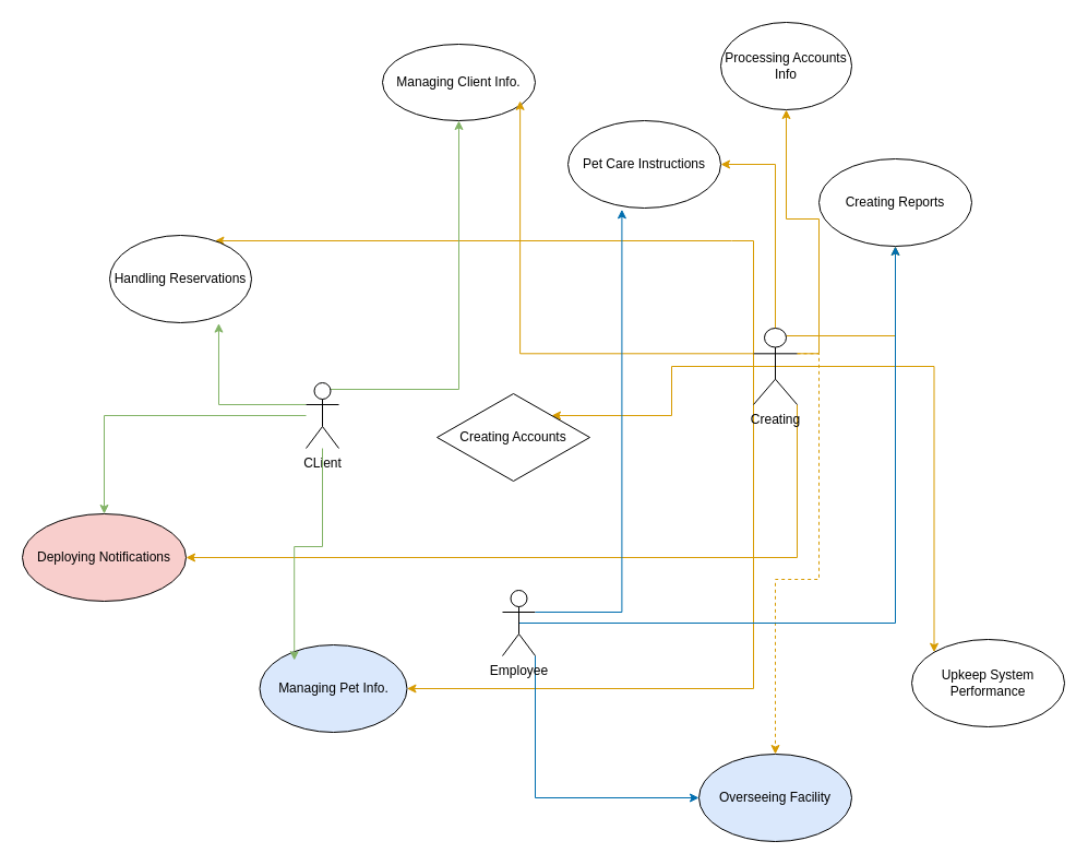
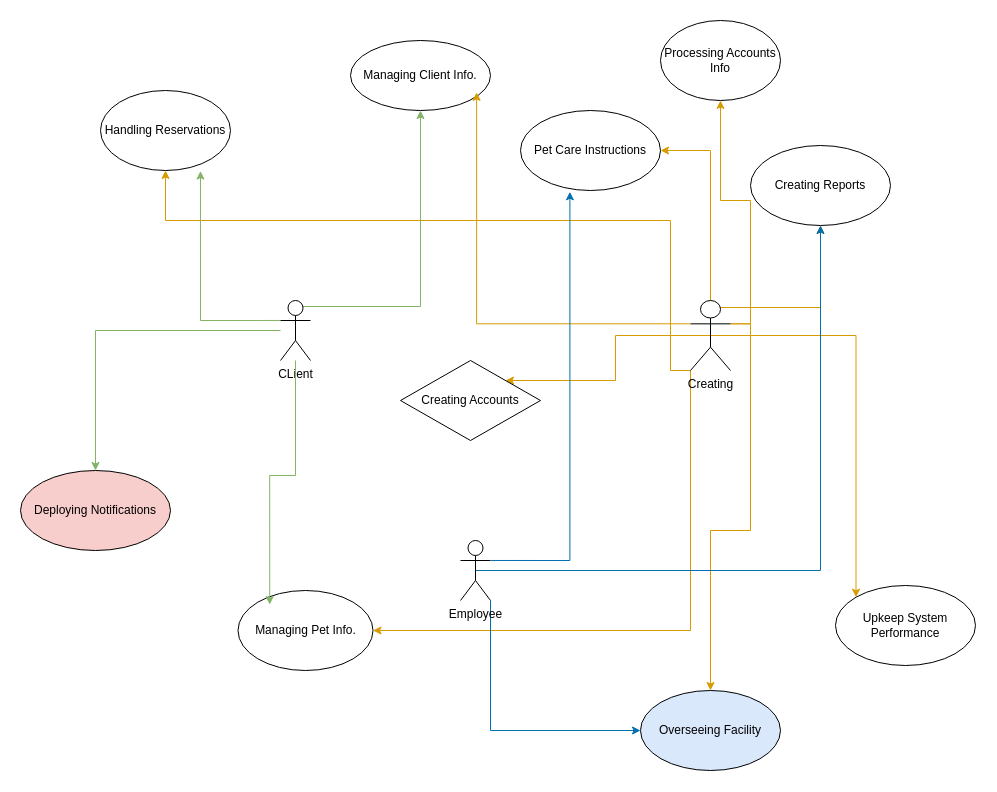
  <mxCell id="0" />
  <mxCell id="1" parent="0" />
  <mxCell id="2" style="edgeStyle=orthogonalEdgeStyle;rounded=0;orthogonalLoop=1;jettySize=auto;html=1;exitX=0;exitY=1;exitDx=0;exitDy=0;exitPerimeter=0;entryX=1;entryY=0.5;entryDx=0;entryDy=0;fillColor=#ffe6cc;strokeColor=#d79b00;" edge="1" parent="1" source="11" target="20"><mxGeometry relative="1" as="geometry" /></mxCell>
  <mxCell id="3" style="edgeStyle=orthogonalEdgeStyle;rounded=0;orthogonalLoop=1;jettySize=auto;html=1;exitX=0;exitY=1;exitDx=0;exitDy=0;exitPerimeter=0;fillColor=#ffe6cc;strokeColor=#d79b00;" edge="1" parent="1" source="11" target="21"><mxGeometry relative="1" as="geometry"><Array as="points"><mxPoint x="670" y="220" /><mxPoint x="165" y="220" /></Array></mxGeometry></mxCell>
  <mxCell id="4" style="edgeStyle=orthogonalEdgeStyle;rounded=0;orthogonalLoop=1;jettySize=auto;html=1;exitX=1;exitY=0.333;exitDx=0;exitDy=0;exitPerimeter=0;entryX=0.5;entryY=1;entryDx=0;entryDy=0;fillColor=#ffe6cc;strokeColor=#d79b00;" edge="1" parent="1" source="11" target="30"><mxGeometry relative="1" as="geometry" /></mxCell>
  <mxCell id="5" style="edgeStyle=orthogonalEdgeStyle;rounded=0;orthogonalLoop=1;jettySize=auto;html=1;exitX=0.5;exitY=0;exitDx=0;exitDy=0;exitPerimeter=0;entryX=1;entryY=0.5;entryDx=0;entryDy=0;fillColor=#ffe6cc;strokeColor=#d79b00;" edge="1" parent="1" source="11" target="22"><mxGeometry relative="1" as="geometry" /></mxCell>
- <mxCell id="6" style="edgeStyle=orthogonalEdgeStyle;rounded=0;orthogonalLoop=1;jettySize=auto;html=1;exitX=1;exitY=1;exitDx=0;exitDy=0;exitPerimeter=0;entryX=1;entryY=0.5;entryDx=0;entryDy=0;fillColor=#ffe6cc;strokeColor=#d79b00;" edge="1" parent="1" source="11" target="23"><mxGeometry relative="1" as="geometry" /></mxCell>
- <mxCell id="7" style="edgeStyle=orthogonalEdgeStyle;rounded=0;orthogonalLoop=1;jettySize=auto;html=1;exitX=1;exitY=0.333;exitDx=0;exitDy=0;exitPerimeter=0;entryX=0.5;entryY=0;entryDx=0;entryDy=0;fillColor=#ffe6cc;strokeColor=#d79b00;dashed=1;" edge="1" parent="1" source="11" target="24"><mxGeometry relative="1" as="geometry" /></mxCell>
+ <mxCell id="7" style="edgeStyle=orthogonalEdgeStyle;rounded=0;orthogonalLoop=1;jettySize=auto;html=1;exitX=1;exitY=0.333;exitDx=0;exitDy=0;exitPerimeter=0;entryX=0.5;entryY=0;entryDx=0;entryDy=0;fillColor=#ffe6cc;strokeColor=#d79b00;" edge="1" parent="1" source="11" target="24"><mxGeometry relative="1" as="geometry" /></mxCell>
  <mxCell id="8" style="edgeStyle=orthogonalEdgeStyle;rounded=0;orthogonalLoop=1;jettySize=auto;html=1;exitX=0.75;exitY=0.1;exitDx=0;exitDy=0;exitPerimeter=0;entryX=0.5;entryY=1;entryDx=0;entryDy=0;fillColor=#ffe6cc;strokeColor=#d79b00;" edge="1" parent="1" source="11" target="25"><mxGeometry relative="1" as="geometry" /></mxCell>
  <mxCell id="9" style="edgeStyle=orthogonalEdgeStyle;rounded=0;orthogonalLoop=1;jettySize=auto;html=1;exitX=0.5;exitY=0.5;exitDx=0;exitDy=0;exitPerimeter=0;entryX=1;entryY=0;entryDx=0;entryDy=0;fillColor=#ffe6cc;strokeColor=#d79b00;" edge="1" parent="1" source="11" target="26"><mxGeometry relative="1" as="geometry" /></mxCell>
  <mxCell id="10" style="edgeStyle=orthogonalEdgeStyle;rounded=0;orthogonalLoop=1;jettySize=auto;html=1;exitX=0.5;exitY=0.5;exitDx=0;exitDy=0;exitPerimeter=0;entryX=0;entryY=0;entryDx=0;entryDy=0;fillColor=#ffe6cc;strokeColor=#d79b00;" edge="1" parent="1" source="11" target="27"><mxGeometry relative="1" as="geometry" /></mxCell>
  <mxCell id="11" value="Creating" style="shape=umlActor;verticalLabelPosition=bottom;verticalAlign=top;html=1;outlineConnect=0;" vertex="1" parent="1"><mxGeometry x="690" y="300" width="40" height="70" as="geometry" /></mxCell>
  <mxCell id="12" style="edgeStyle=orthogonalEdgeStyle;rounded=0;orthogonalLoop=1;jettySize=auto;html=1;exitX=0.25;exitY=0.1;exitDx=0;exitDy=0;exitPerimeter=0;fillColor=#d5e8d4;strokeColor=#82b366;" edge="1" parent="1" source="15" target="19"><mxGeometry relative="1" as="geometry"><mxPoint x="410" y="220" as="targetPoint" /></mxGeometry></mxCell>
  <mxCell id="13" style="edgeStyle=orthogonalEdgeStyle;rounded=0;orthogonalLoop=1;jettySize=auto;html=1;exitX=0;exitY=0.333;exitDx=0;exitDy=0;exitPerimeter=0;entryX=0.769;entryY=1.007;entryDx=0;entryDy=0;entryPerimeter=0;fillColor=#d5e8d4;strokeColor=#82b366;" edge="1" parent="1" source="15" target="21"><mxGeometry relative="1" as="geometry"><mxPoint x="230" y="230" as="targetPoint" /></mxGeometry></mxCell>
  <mxCell id="14" value="" style="edgeStyle=orthogonalEdgeStyle;rounded=0;orthogonalLoop=1;jettySize=auto;html=1;fillColor=#d5e8d4;strokeColor=#82b366;" edge="1" parent="1" source="15" target="23"><mxGeometry relative="1" as="geometry" /></mxCell>
- <mxCell id="15" value="CLient" style="shape=umlActor;verticalLabelPosition=bottom;verticalAlign=top;html=1;outlineConnect=0;" vertex="1" parent="1"><mxGeometry x="280" y="350" width="30" height="60" as="geometry" /></mxCell>
+ <mxCell id="15" value="CLient" style="shape=umlActor;verticalLabelPosition=bottom;verticalAlign=top;html=1;outlineConnect=0;" vertex="1" parent="1"><mxGeometry x="280" y="300" width="30" height="60" as="geometry" /></mxCell>
  <mxCell id="16" style="edgeStyle=orthogonalEdgeStyle;rounded=0;orthogonalLoop=1;jettySize=auto;html=1;exitX=1;exitY=1;exitDx=0;exitDy=0;exitPerimeter=0;entryX=0;entryY=0.5;entryDx=0;entryDy=0;fillColor=#1ba1e2;strokeColor=#006EAF;" edge="1" parent="1" source="18" target="24"><mxGeometry relative="1" as="geometry" /></mxCell>
  <mxCell id="17" style="edgeStyle=orthogonalEdgeStyle;rounded=0;orthogonalLoop=1;jettySize=auto;html=1;exitX=0.5;exitY=0.5;exitDx=0;exitDy=0;exitPerimeter=0;fillColor=#1ba1e2;strokeColor=#006EAF;" edge="1" parent="1" source="18" target="25"><mxGeometry relative="1" as="geometry" /></mxCell>
  <mxCell id="18" value="Employee" style="shape=umlActor;verticalLabelPosition=bottom;verticalAlign=top;html=1;outlineConnect=0;" vertex="1" parent="1"><mxGeometry x="460" y="540" width="30" height="60" as="geometry" /></mxCell>
  <mxCell id="19" value="Managing Client Info." style="ellipse;whiteSpace=wrap;html=1;" vertex="1" parent="1"><mxGeometry x="350" y="40" width="140" height="70" as="geometry" /></mxCell>
- <mxCell id="20" value="Managing Pet Info." style="ellipse;whiteSpace=wrap;html=1;fillColor=#dae8fc;" vertex="1" parent="1"><mxGeometry x="237.5" y="590" width="135" height="80" as="geometry" /></mxCell>
- <mxCell id="21" value="Handling Reservations" style="ellipse;whiteSpace=wrap;html=1;" vertex="1" parent="1"><mxGeometry x="100" y="215" width="130" height="80" as="geometry" /></mxCell>
+ <mxCell id="20" value="Managing Pet Info." style="ellipse;whiteSpace=wrap;html=1;" vertex="1" parent="1"><mxGeometry x="237.5" y="590" width="135" height="80" as="geometry" /></mxCell>
+ <mxCell id="21" value="Handling Reservations" style="ellipse;whiteSpace=wrap;html=1;" vertex="1" parent="1"><mxGeometry x="100" y="90" width="130" height="80" as="geometry" /></mxCell>
  <mxCell id="22" value="Pet Care Instructions" style="ellipse;whiteSpace=wrap;html=1;" vertex="1" parent="1"><mxGeometry x="520" y="110" width="140" height="80" as="geometry" /></mxCell>
  <mxCell id="23" value="Deploying Notifications" style="ellipse;whiteSpace=wrap;html=1;fillColor=#f8cecc;" vertex="1" parent="1"><mxGeometry x="20" y="470" width="150" height="80" as="geometry" /></mxCell>
  <mxCell id="24" value="Overseeing Facility" style="ellipse;whiteSpace=wrap;html=1;fillColor=#dae8fc;" vertex="1" parent="1"><mxGeometry x="640" y="690" width="140" height="80" as="geometry" /></mxCell>
  <mxCell id="25" value="Creating Reports" style="ellipse;whiteSpace=wrap;html=1;" vertex="1" parent="1"><mxGeometry x="750" y="145" width="140" height="80" as="geometry" /></mxCell>
  <mxCell id="26" value="Creating Accounts" style="rhombus;whiteSpace=wrap;html=1;" vertex="1" parent="1"><mxGeometry x="400" y="360" width="140" height="80" as="geometry" /></mxCell>
  <mxCell id="27" value="Upkeep System Performance" style="ellipse;whiteSpace=wrap;html=1;" vertex="1" parent="1"><mxGeometry x="835" y="585" width="140" height="80" as="geometry" /></mxCell>
  <mxCell id="28" style="edgeStyle=orthogonalEdgeStyle;rounded=0;orthogonalLoop=1;jettySize=auto;html=1;entryX=0.235;entryY=0.176;entryDx=0;entryDy=0;entryPerimeter=0;fillColor=#d5e8d4;strokeColor=#82b366;" edge="1" parent="1" source="15" target="20"><mxGeometry relative="1" as="geometry" /></mxCell>
  <mxCell id="29" style="edgeStyle=orthogonalEdgeStyle;rounded=0;orthogonalLoop=1;jettySize=auto;html=1;exitX=0;exitY=0.333;exitDx=0;exitDy=0;exitPerimeter=0;entryX=0.901;entryY=0.741;entryDx=0;entryDy=0;entryPerimeter=0;fillColor=#ffe6cc;strokeColor=#d79b00;" edge="1" parent="1" source="11" target="19"><mxGeometry relative="1" as="geometry" /></mxCell>
  <mxCell id="30" value="Processing Accounts Info" style="ellipse;whiteSpace=wrap;html=1;" vertex="1" parent="1"><mxGeometry x="660" y="20" width="120" height="80" as="geometry" /></mxCell>
  <mxCell id="31" style="edgeStyle=orthogonalEdgeStyle;rounded=0;orthogonalLoop=1;jettySize=auto;html=1;exitX=1;exitY=0.333;exitDx=0;exitDy=0;exitPerimeter=0;entryX=0.353;entryY=1.016;entryDx=0;entryDy=0;entryPerimeter=0;fillColor=#1ba1e2;strokeColor=#006EAF;" edge="1" parent="1" source="18" target="22"><mxGeometry relative="1" as="geometry" /></mxCell>
